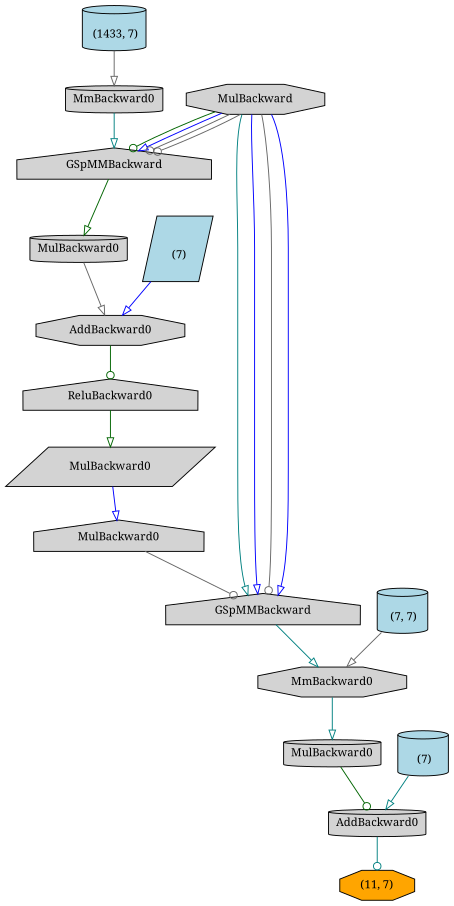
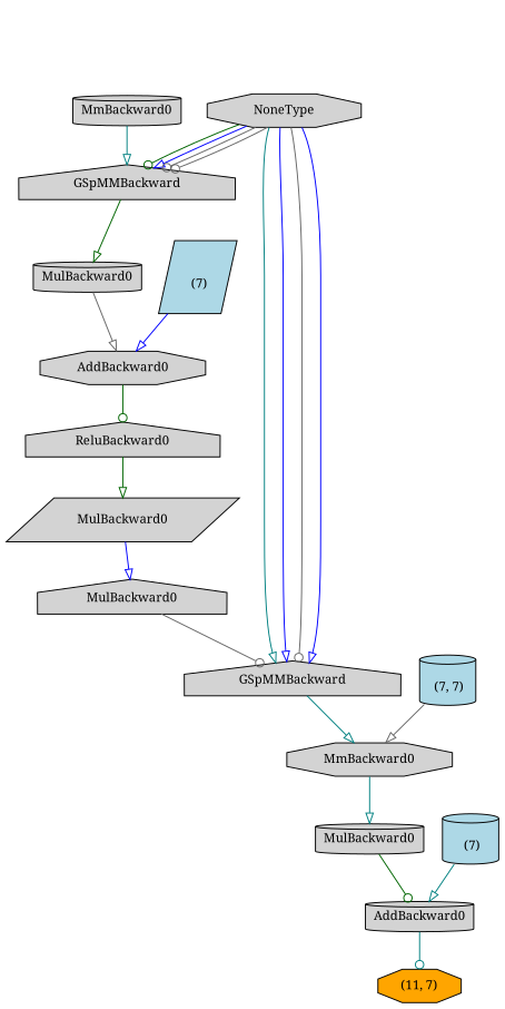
  digraph {
    fontname="Noto Serif"
    node [align=left fontname="Noto Serif" fontsize=12 ranksep=0.1 shape=cylinder style=filled]
    edge [arrowhead=onormal color=gray40 fontname="Noto Serif"]
    n1 [fillcolor=orange height=0.2 label="(11, 7)" shape=octagon]
    n2 [height=0.2 label=AddBackward0]
    n3 [height=0.2 label=MulBackward0]
    n4 [height=0.2 label=MmBackward0 shape=octagon]
    n5 [height=0.2 label=GSpMMBackward shape=house]
    n6 [height=0.2 label=MulBackward0 shape=house]
    n7 [height=0.2 label=MulBackward0 shape=parallelogram]
    n8 [height=0.2 label=ReluBackward0 shape=house]
    n9 [height=0.2 label=AddBackward0 shape=octagon]
    n10 [height=0.2 label=MulBackward0]
    n11 [height=0.2 label=GSpMMBackward shape=house]
    n12 [height=0.2 label=MmBackward0]
-   n13 [fillcolor=lightblue height=0.2 label="\n (1433, 7)"]
-   n14 [height=0.2 label=MulBackward shape=octagon]
+   n14 [height=0.2 label=NoneType shape=octagon]
    n15 [fillcolor=lightblue height=0.2 label="\n (7)" shape=parallelogram]
    n16 [fillcolor=lightblue height=0.2 label="\n (7, 7)"]
    n17 [fillcolor=lightblue height=0.2 label="\n (7)"]
    n2 -> n1 [arrowhead=odot color=teal]
    n3 -> n2 [arrowhead=odot color=darkgreen]
    n4 -> n3 [color=teal]
    n5 -> n4 [color=teal]
    n6 -> n5 [arrowhead=odot]
    n7 -> n6 [color=blue]
    n8 -> n7 [color=darkgreen]
    n9 -> n8 [arrowhead=odot color=darkgreen]
    n10 -> n9
    n11 -> n10 [color=darkgreen]
    n12 -> n11 [color=teal]
-   n13 -> n12
    n14 -> n5 [color=teal]
    n14 -> n5 [color=blue]
    n14 -> n5 [arrowhead=odot]
    n14 -> n5 [color=blue]
    n14 -> n11 [arrowhead=odot color=darkgreen]
    n14 -> n11 [color=blue]
    n14 -> n11 [arrowhead=odot]
    n14 -> n11 [arrowhead=odot]
    n15 -> n9 [color=blue]
    n16 -> n4
    n17 -> n2 [color=teal]
  }
